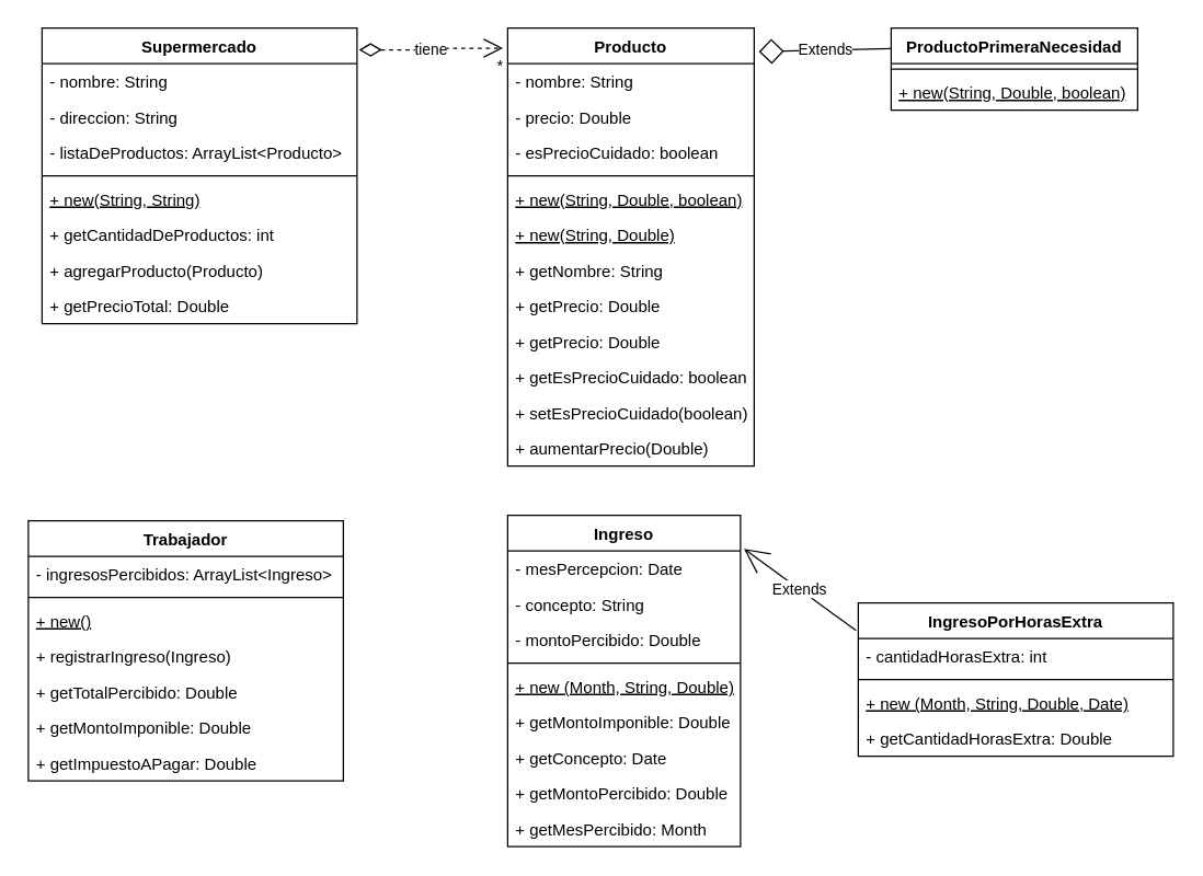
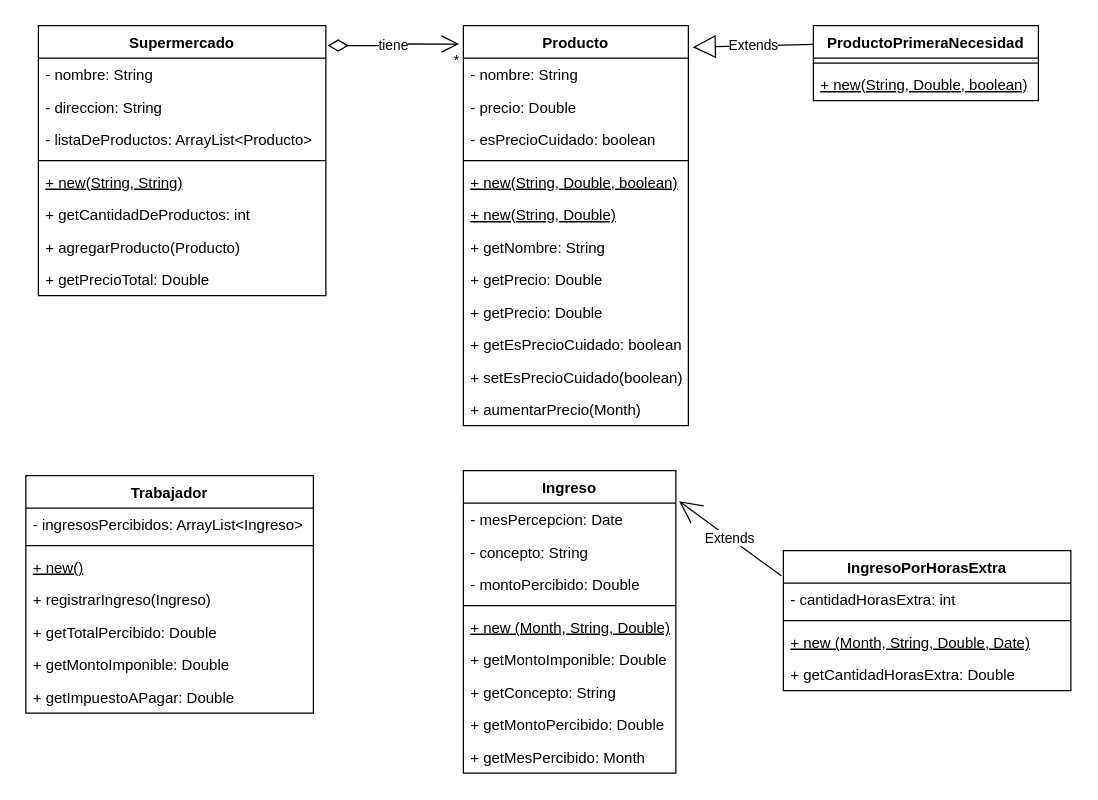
  <mxCell id="0" />
  <mxCell id="1" parent="0" />
  <mxCell id="2" value="Supermercado" style="swimlane;fontStyle=1;align=center;verticalAlign=top;childLayout=stackLayout;horizontal=1;startSize=26;horizontalStack=0;resizeParent=1;resizeParentMax=0;resizeLast=0;collapsible=1;marginBottom=0;" vertex="1" parent="1"><mxGeometry x="30" y="20" width="230" height="216" as="geometry" /></mxCell>
  <mxCell id="3" value="- nombre: String" style="text;strokeColor=none;fillColor=none;align=left;verticalAlign=top;spacingLeft=4;spacingRight=4;overflow=hidden;rotatable=0;points=[[0,0.5],[1,0.5]];portConstraint=eastwest;" vertex="1" parent="2"><mxGeometry y="26" width="230" height="26" as="geometry" /></mxCell>
  <mxCell id="4" value="- direccion: String" style="text;strokeColor=none;fillColor=none;align=left;verticalAlign=top;spacingLeft=4;spacingRight=4;overflow=hidden;rotatable=0;points=[[0,0.5],[1,0.5]];portConstraint=eastwest;" vertex="1" parent="2"><mxGeometry y="52" width="230" height="26" as="geometry" /></mxCell>
  <mxCell id="5" value="- listaDeProductos: ArrayList&lt;Producto&gt;&#10;" style="text;strokeColor=none;fillColor=none;align=left;verticalAlign=top;spacingLeft=4;spacingRight=4;overflow=hidden;rotatable=0;points=[[0,0.5],[1,0.5]];portConstraint=eastwest;" vertex="1" parent="2"><mxGeometry y="78" width="230" height="26" as="geometry" /></mxCell>
  <mxCell id="6" value="" style="line;strokeWidth=1;fillColor=none;align=left;verticalAlign=middle;spacingTop=-1;spacingLeft=3;spacingRight=3;rotatable=0;labelPosition=right;points=[];portConstraint=eastwest;strokeColor=inherit;" vertex="1" parent="2"><mxGeometry y="104" width="230" height="8" as="geometry" /></mxCell>
  <mxCell id="7" value="+ new(String, String)" style="text;strokeColor=none;fillColor=none;align=left;verticalAlign=top;spacingLeft=4;spacingRight=4;overflow=hidden;rotatable=0;points=[[0,0.5],[1,0.5]];portConstraint=eastwest;fontStyle=4" vertex="1" parent="2"><mxGeometry y="112" width="230" height="26" as="geometry" /></mxCell>
  <mxCell id="8" value="+ getCantidadDeProductos: int" style="text;strokeColor=none;fillColor=none;align=left;verticalAlign=top;spacingLeft=4;spacingRight=4;overflow=hidden;rotatable=0;points=[[0,0.5],[1,0.5]];portConstraint=eastwest;fontStyle=0" vertex="1" parent="2"><mxGeometry y="138" width="230" height="26" as="geometry" /></mxCell>
  <mxCell id="9" value="+ agregarProducto(Producto)&#10;" style="text;strokeColor=none;fillColor=none;align=left;verticalAlign=top;spacingLeft=4;spacingRight=4;overflow=hidden;rotatable=0;points=[[0,0.5],[1,0.5]];portConstraint=eastwest;fontStyle=0" vertex="1" parent="2"><mxGeometry y="164" width="230" height="26" as="geometry" /></mxCell>
  <mxCell id="10" value="+ getPrecioTotal: Double" style="text;strokeColor=none;fillColor=none;align=left;verticalAlign=top;spacingLeft=4;spacingRight=4;overflow=hidden;rotatable=0;points=[[0,0.5],[1,0.5]];portConstraint=eastwest;fontStyle=0" vertex="1" parent="2"><mxGeometry y="190" width="230" height="26" as="geometry" /></mxCell>
  <mxCell id="11" value="Producto" style="swimlane;fontStyle=1;align=center;verticalAlign=top;childLayout=stackLayout;horizontal=1;startSize=26;horizontalStack=0;resizeParent=1;resizeParentMax=0;resizeLast=0;collapsible=1;marginBottom=0;" vertex="1" parent="1"><mxGeometry x="370" y="20" width="180" height="320" as="geometry" /></mxCell>
  <mxCell id="12" value="- nombre: String" style="text;strokeColor=none;fillColor=none;align=left;verticalAlign=top;spacingLeft=4;spacingRight=4;overflow=hidden;rotatable=0;points=[[0,0.5],[1,0.5]];portConstraint=eastwest;" vertex="1" parent="11"><mxGeometry y="26" width="180" height="26" as="geometry" /></mxCell>
  <mxCell id="13" value="- precio: Double" style="text;strokeColor=none;fillColor=none;align=left;verticalAlign=top;spacingLeft=4;spacingRight=4;overflow=hidden;rotatable=0;points=[[0,0.5],[1,0.5]];portConstraint=eastwest;" vertex="1" parent="11"><mxGeometry y="52" width="180" height="26" as="geometry" /></mxCell>
  <mxCell id="14" value="- esPrecioCuidado: boolean" style="text;strokeColor=none;fillColor=none;align=left;verticalAlign=top;spacingLeft=4;spacingRight=4;overflow=hidden;rotatable=0;points=[[0,0.5],[1,0.5]];portConstraint=eastwest;" vertex="1" parent="11"><mxGeometry y="78" width="180" height="26" as="geometry" /></mxCell>
  <mxCell id="15" value="" style="line;strokeWidth=1;fillColor=none;align=left;verticalAlign=middle;spacingTop=-1;spacingLeft=3;spacingRight=3;rotatable=0;labelPosition=right;points=[];portConstraint=eastwest;strokeColor=inherit;" vertex="1" parent="11"><mxGeometry y="104" width="180" height="8" as="geometry" /></mxCell>
  <mxCell id="16" value="+ new(String, Double, boolean)" style="text;strokeColor=none;fillColor=none;align=left;verticalAlign=top;spacingLeft=4;spacingRight=4;overflow=hidden;rotatable=0;points=[[0,0.5],[1,0.5]];portConstraint=eastwest;fontStyle=4" vertex="1" parent="11"><mxGeometry y="112" width="180" height="26" as="geometry" /></mxCell>
  <mxCell id="17" value="+ new(String, Double)" style="text;strokeColor=none;fillColor=none;align=left;verticalAlign=top;spacingLeft=4;spacingRight=4;overflow=hidden;rotatable=0;points=[[0,0.5],[1,0.5]];portConstraint=eastwest;fontStyle=4" vertex="1" parent="11"><mxGeometry y="138" width="180" height="26" as="geometry" /></mxCell>
  <mxCell id="18" value="+ getNombre: String&#10;" style="text;strokeColor=none;fillColor=none;align=left;verticalAlign=top;spacingLeft=4;spacingRight=4;overflow=hidden;rotatable=0;points=[[0,0.5],[1,0.5]];portConstraint=eastwest;fontStyle=0" vertex="1" parent="11"><mxGeometry y="164" width="180" height="26" as="geometry" /></mxCell>
  <mxCell id="19" value="+ getPrecio: Double&#10;" style="text;strokeColor=none;fillColor=none;align=left;verticalAlign=top;spacingLeft=4;spacingRight=4;overflow=hidden;rotatable=0;points=[[0,0.5],[1,0.5]];portConstraint=eastwest;fontStyle=0" vertex="1" parent="11"><mxGeometry y="190" width="180" height="26" as="geometry" /></mxCell>
  <mxCell id="20" value="+ getPrecio: Double&#10;" style="text;strokeColor=none;fillColor=none;align=left;verticalAlign=top;spacingLeft=4;spacingRight=4;overflow=hidden;rotatable=0;points=[[0,0.5],[1,0.5]];portConstraint=eastwest;fontStyle=0" vertex="1" parent="11"><mxGeometry y="216" width="180" height="26" as="geometry" /></mxCell>
  <mxCell id="21" value="+ getEsPrecioCuidado: boolean&#10;" style="text;strokeColor=none;fillColor=none;align=left;verticalAlign=top;spacingLeft=4;spacingRight=4;overflow=hidden;rotatable=0;points=[[0,0.5],[1,0.5]];portConstraint=eastwest;fontStyle=0" vertex="1" parent="11"><mxGeometry y="242" width="180" height="26" as="geometry" /></mxCell>
  <mxCell id="22" value="+ setEsPrecioCuidado(boolean)&#10;" style="text;strokeColor=none;fillColor=none;align=left;verticalAlign=top;spacingLeft=4;spacingRight=4;overflow=hidden;rotatable=0;points=[[0,0.5],[1,0.5]];portConstraint=eastwest;fontStyle=0" vertex="1" parent="11"><mxGeometry y="268" width="180" height="26" as="geometry" /></mxCell>
- <mxCell id="23" value="+ aumentarPrecio(Double)&#10;" style="text;strokeColor=none;fillColor=none;align=left;verticalAlign=top;spacingLeft=4;spacingRight=4;overflow=hidden;rotatable=0;points=[[0,0.5],[1,0.5]];portConstraint=eastwest;fontStyle=0" vertex="1" parent="11"><mxGeometry y="294" width="180" height="26" as="geometry" /></mxCell>
+ <mxCell id="23" value="+ aumentarPrecio(Month)&#10;" style="text;strokeColor=none;fillColor=none;align=left;verticalAlign=top;spacingLeft=4;spacingRight=4;overflow=hidden;rotatable=0;points=[[0,0.5],[1,0.5]];portConstraint=eastwest;fontStyle=0" vertex="1" parent="11"><mxGeometry y="294" width="180" height="26" as="geometry" /></mxCell>
  <mxCell id="24" value="ProductoPrimeraNecesidad" style="swimlane;fontStyle=1;align=center;verticalAlign=top;childLayout=stackLayout;horizontal=1;startSize=26;horizontalStack=0;resizeParent=1;resizeParentMax=0;resizeLast=0;collapsible=1;marginBottom=0;" vertex="1" parent="1"><mxGeometry x="650" y="20" width="180" height="60" as="geometry" /></mxCell>
  <mxCell id="25" value="" style="line;strokeWidth=1;fillColor=none;align=left;verticalAlign=middle;spacingTop=-1;spacingLeft=3;spacingRight=3;rotatable=0;labelPosition=right;points=[];portConstraint=eastwest;strokeColor=inherit;" vertex="1" parent="24"><mxGeometry y="26" width="180" height="8" as="geometry" /></mxCell>
  <mxCell id="26" value="+ new(String, Double, boolean)" style="text;strokeColor=none;fillColor=none;align=left;verticalAlign=top;spacingLeft=4;spacingRight=4;overflow=hidden;rotatable=0;points=[[0,0.5],[1,0.5]];portConstraint=eastwest;fontStyle=4" vertex="1" parent="24"><mxGeometry y="34" width="180" height="26" as="geometry" /></mxCell>
- <mxCell id="27" value="Extends" style="endArrow=diamond;endSize=16;endFill=0;html=1;rounded=0;exitX=0;exitY=0.25;exitDx=0;exitDy=0;entryX=1.019;entryY=0.054;entryDx=0;entryDy=0;entryPerimeter=0;" edge="1" parent="1" source="24" target="11"><mxGeometry width="160" relative="1" as="geometry"><mxPoint x="540" y="220" as="sourcePoint" /><mxPoint x="700" y="220" as="targetPoint" /></mxGeometry></mxCell>
+ <mxCell id="27" value="Extends" style="endArrow=block;endSize=16;endFill=0;html=1;rounded=0;exitX=0;exitY=0.25;exitDx=0;exitDy=0;entryX=1.019;entryY=0.054;entryDx=0;entryDy=0;entryPerimeter=0;" edge="1" parent="1" source="24" target="11"><mxGeometry width="160" relative="1" as="geometry"><mxPoint x="540" y="220" as="sourcePoint" /><mxPoint x="700" y="220" as="targetPoint" /></mxGeometry></mxCell>
  <mxCell id="28" value="Trabajador" style="swimlane;fontStyle=1;align=center;verticalAlign=top;childLayout=stackLayout;horizontal=1;startSize=26;horizontalStack=0;resizeParent=1;resizeParentMax=0;resizeLast=0;collapsible=1;marginBottom=0;" vertex="1" parent="1"><mxGeometry x="20" y="380" width="230" height="190" as="geometry" /></mxCell>
  <mxCell id="29" value="- ingresosPercibidos: ArrayList&lt;Ingreso&gt;" style="text;strokeColor=none;fillColor=none;align=left;verticalAlign=top;spacingLeft=4;spacingRight=4;overflow=hidden;rotatable=0;points=[[0,0.5],[1,0.5]];portConstraint=eastwest;" vertex="1" parent="28"><mxGeometry y="26" width="230" height="26" as="geometry" /></mxCell>
  <mxCell id="30" value="" style="line;strokeWidth=1;fillColor=none;align=left;verticalAlign=middle;spacingTop=-1;spacingLeft=3;spacingRight=3;rotatable=0;labelPosition=right;points=[];portConstraint=eastwest;strokeColor=inherit;" vertex="1" parent="28"><mxGeometry y="52" width="230" height="8" as="geometry" /></mxCell>
  <mxCell id="31" value="+ new()" style="text;strokeColor=none;fillColor=none;align=left;verticalAlign=top;spacingLeft=4;spacingRight=4;overflow=hidden;rotatable=0;points=[[0,0.5],[1,0.5]];portConstraint=eastwest;fontStyle=4" vertex="1" parent="28"><mxGeometry y="60" width="230" height="26" as="geometry" /></mxCell>
  <mxCell id="32" value="+ registrarIngreso(Ingreso)&#10;" style="text;strokeColor=none;fillColor=none;align=left;verticalAlign=top;spacingLeft=4;spacingRight=4;overflow=hidden;rotatable=0;points=[[0,0.5],[1,0.5]];portConstraint=eastwest;fontStyle=0" vertex="1" parent="28"><mxGeometry y="86" width="230" height="26" as="geometry" /></mxCell>
  <mxCell id="33" value="+ getTotalPercibido: Double" style="text;strokeColor=none;fillColor=none;align=left;verticalAlign=top;spacingLeft=4;spacingRight=4;overflow=hidden;rotatable=0;points=[[0,0.5],[1,0.5]];portConstraint=eastwest;" vertex="1" parent="28"><mxGeometry y="112" width="230" height="26" as="geometry" /></mxCell>
  <mxCell id="34" value="+ getMontoImponible: Double" style="text;strokeColor=none;fillColor=none;align=left;verticalAlign=top;spacingLeft=4;spacingRight=4;overflow=hidden;rotatable=0;points=[[0,0.5],[1,0.5]];portConstraint=eastwest;" vertex="1" parent="28"><mxGeometry y="138" width="230" height="26" as="geometry" /></mxCell>
  <mxCell id="35" value="+ getImpuestoAPagar: Double" style="text;strokeColor=none;fillColor=none;align=left;verticalAlign=top;spacingLeft=4;spacingRight=4;overflow=hidden;rotatable=0;points=[[0,0.5],[1,0.5]];portConstraint=eastwest;" vertex="1" parent="28"><mxGeometry y="164" width="230" height="26" as="geometry" /></mxCell>
- <mxCell id="36" value="tiene" style="endArrow=open;html=1;endSize=12;startArrow=diamondThin;startSize=14;startFill=0;edgeStyle=orthogonalEdgeStyle;rounded=0;exitX=1.006;exitY=0.074;exitDx=0;exitDy=0;exitPerimeter=0;entryX=-0.019;entryY=0.046;entryDx=0;entryDy=0;entryPerimeter=0;dashed=1;" edge="1" parent="1" source="2" target="11"><mxGeometry relative="1" as="geometry"><mxPoint x="540" y="220" as="sourcePoint" /><mxPoint x="360" y="40" as="targetPoint" /></mxGeometry></mxCell>
+ <mxCell id="36" value="tiene" style="endArrow=open;html=1;endSize=12;startArrow=diamondThin;startSize=14;startFill=0;edgeStyle=orthogonalEdgeStyle;rounded=0;exitX=1.006;exitY=0.074;exitDx=0;exitDy=0;exitPerimeter=0;entryX=-0.019;entryY=0.046;entryDx=0;entryDy=0;entryPerimeter=0;" edge="1" parent="1" source="2" target="11"><mxGeometry relative="1" as="geometry"><mxPoint x="540" y="220" as="sourcePoint" /><mxPoint x="360" y="40" as="targetPoint" /></mxGeometry></mxCell>
  <mxCell id="37" value="*" style="edgeLabel;resizable=0;html=1;align=right;verticalAlign=top;" connectable="0" vertex="1" parent="36"><mxGeometry x="1" relative="1" as="geometry" /></mxCell>
  <mxCell id="38" value="Ingreso" style="swimlane;fontStyle=1;align=center;verticalAlign=top;childLayout=stackLayout;horizontal=1;startSize=26;horizontalStack=0;resizeParent=1;resizeParentMax=0;resizeLast=0;collapsible=1;marginBottom=0;" vertex="1" parent="1"><mxGeometry x="370" y="376" width="170" height="242" as="geometry" /></mxCell>
  <mxCell id="39" value="- mesPercepcion: Date" style="text;strokeColor=none;fillColor=none;align=left;verticalAlign=top;spacingLeft=4;spacingRight=4;overflow=hidden;rotatable=0;points=[[0,0.5],[1,0.5]];portConstraint=eastwest;" vertex="1" parent="38"><mxGeometry y="26" width="170" height="26" as="geometry" /></mxCell>
  <mxCell id="40" value="- concepto: String" style="text;strokeColor=none;fillColor=none;align=left;verticalAlign=top;spacingLeft=4;spacingRight=4;overflow=hidden;rotatable=0;points=[[0,0.5],[1,0.5]];portConstraint=eastwest;" vertex="1" parent="38"><mxGeometry y="52" width="170" height="26" as="geometry" /></mxCell>
  <mxCell id="41" value="- montoPercibido: Double" style="text;strokeColor=none;fillColor=none;align=left;verticalAlign=top;spacingLeft=4;spacingRight=4;overflow=hidden;rotatable=0;points=[[0,0.5],[1,0.5]];portConstraint=eastwest;" vertex="1" parent="38"><mxGeometry y="78" width="170" height="26" as="geometry" /></mxCell>
  <mxCell id="42" value="" style="line;strokeWidth=1;fillColor=none;align=left;verticalAlign=middle;spacingTop=-1;spacingLeft=3;spacingRight=3;rotatable=0;labelPosition=right;points=[];portConstraint=eastwest;strokeColor=inherit;" vertex="1" parent="38"><mxGeometry y="104" width="170" height="8" as="geometry" /></mxCell>
  <mxCell id="43" value="+ new (Month, String, Double)" style="text;strokeColor=none;fillColor=none;align=left;verticalAlign=top;spacingLeft=4;spacingRight=4;overflow=hidden;rotatable=0;points=[[0,0.5],[1,0.5]];portConstraint=eastwest;fontStyle=4" vertex="1" parent="38"><mxGeometry y="112" width="170" height="26" as="geometry" /></mxCell>
  <mxCell id="44" value="+ getMontoImponible: Double" style="text;strokeColor=none;fillColor=none;align=left;verticalAlign=top;spacingLeft=4;spacingRight=4;overflow=hidden;rotatable=0;points=[[0,0.5],[1,0.5]];portConstraint=eastwest;" vertex="1" parent="38"><mxGeometry y="138" width="170" height="26" as="geometry" /></mxCell>
- <mxCell id="45" value="+ getConcepto: Date&#10;" style="text;strokeColor=none;fillColor=none;align=left;verticalAlign=top;spacingLeft=4;spacingRight=4;overflow=hidden;rotatable=0;points=[[0,0.5],[1,0.5]];portConstraint=eastwest;" vertex="1" parent="38"><mxGeometry y="164" width="170" height="26" as="geometry" /></mxCell>
+ <mxCell id="45" value="+ getConcepto: String&#10;" style="text;strokeColor=none;fillColor=none;align=left;verticalAlign=top;spacingLeft=4;spacingRight=4;overflow=hidden;rotatable=0;points=[[0,0.5],[1,0.5]];portConstraint=eastwest;" vertex="1" parent="38"><mxGeometry y="164" width="170" height="26" as="geometry" /></mxCell>
  <mxCell id="46" value="+ getMontoPercibido: Double&#10;" style="text;strokeColor=none;fillColor=none;align=left;verticalAlign=top;spacingLeft=4;spacingRight=4;overflow=hidden;rotatable=0;points=[[0,0.5],[1,0.5]];portConstraint=eastwest;" vertex="1" parent="38"><mxGeometry y="190" width="170" height="26" as="geometry" /></mxCell>
  <mxCell id="47" value="+ getMesPercibido: Month&#10;" style="text;strokeColor=none;fillColor=none;align=left;verticalAlign=top;spacingLeft=4;spacingRight=4;overflow=hidden;rotatable=0;points=[[0,0.5],[1,0.5]];portConstraint=eastwest;" vertex="1" parent="38"><mxGeometry y="216" width="170" height="26" as="geometry" /></mxCell>
  <mxCell id="48" value="" style="text;strokeColor=none;fillColor=none;align=left;verticalAlign=middle;spacingTop=-1;spacingLeft=4;spacingRight=4;rotatable=0;labelPosition=right;points=[];portConstraint=eastwest;" vertex="1" parent="1"><mxGeometry x="450" y="540" width="20" height="14" as="geometry" /></mxCell>
  <mxCell id="49" value="IngresoPorHorasExtra" style="swimlane;fontStyle=1;align=center;verticalAlign=top;childLayout=stackLayout;horizontal=1;startSize=26;horizontalStack=0;resizeParent=1;resizeParentMax=0;resizeLast=0;collapsible=1;marginBottom=0;" vertex="1" parent="1"><mxGeometry x="626" y="440" width="230" height="112" as="geometry" /></mxCell>
  <mxCell id="50" value="- cantidadHorasExtra: int" style="text;strokeColor=none;fillColor=none;align=left;verticalAlign=top;spacingLeft=4;spacingRight=4;overflow=hidden;rotatable=0;points=[[0,0.5],[1,0.5]];portConstraint=eastwest;" vertex="1" parent="49"><mxGeometry y="26" width="230" height="26" as="geometry" /></mxCell>
  <mxCell id="51" value="" style="line;strokeWidth=1;fillColor=none;align=left;verticalAlign=middle;spacingTop=-1;spacingLeft=3;spacingRight=3;rotatable=0;labelPosition=right;points=[];portConstraint=eastwest;strokeColor=inherit;" vertex="1" parent="49"><mxGeometry y="52" width="230" height="8" as="geometry" /></mxCell>
  <mxCell id="52" value="+ new (Month, String, Double, Date)" style="text;strokeColor=none;fillColor=none;align=left;verticalAlign=top;spacingLeft=4;spacingRight=4;overflow=hidden;rotatable=0;points=[[0,0.5],[1,0.5]];portConstraint=eastwest;fontStyle=4" vertex="1" parent="49"><mxGeometry y="60" width="230" height="26" as="geometry" /></mxCell>
  <mxCell id="53" value="+ getCantidadHorasExtra: Double&#10;" style="text;strokeColor=none;fillColor=none;align=left;verticalAlign=top;spacingLeft=4;spacingRight=4;overflow=hidden;rotatable=0;points=[[0,0.5],[1,0.5]];portConstraint=eastwest;fontStyle=0" vertex="1" parent="49"><mxGeometry y="86" width="230" height="26" as="geometry" /></mxCell>
  <mxCell id="54" value="Extends" style="endArrow=open;endSize=16;endFill=0;html=1;rounded=0;exitX=-0.007;exitY=0.18;exitDx=0;exitDy=0;exitPerimeter=0;entryX=1.015;entryY=0.101;entryDx=0;entryDy=0;entryPerimeter=0;" edge="1" parent="1" source="49" target="38"><mxGeometry width="160" relative="1" as="geometry"><mxPoint x="440" y="540" as="sourcePoint" /><mxPoint x="600" y="540" as="targetPoint" /></mxGeometry></mxCell>
